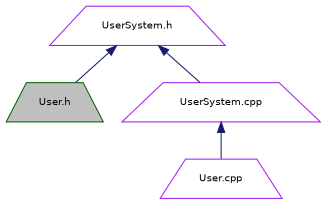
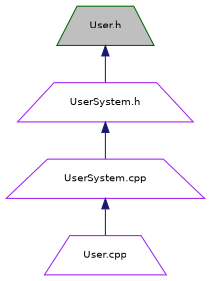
  digraph {
    node [color=purple fillcolor=white fontname=Helvetica fontsize=10 shape=trapezium style=filled]
    edge [color=midnightblue dir=back fontname=Helvetica fontsize=10 labelfontname=Helvetica labelfontsize=10 style=solid]
    n1 [color=darkgreen fillcolor=grey75 fontcolor=black height=0.2 label="User.h" width=0.4]
    n2 [height=0.2 label="UserSystem.h" width=0.4]
    n3 [height=0.2 label="User.cpp" width=0.4]
    n4 [height=0.2 label="UserSystem.cpp" width=0.4]
-   n2 -> n1
+   n1 -> n2
    n2 -> n4
    n4 -> n3
  }
